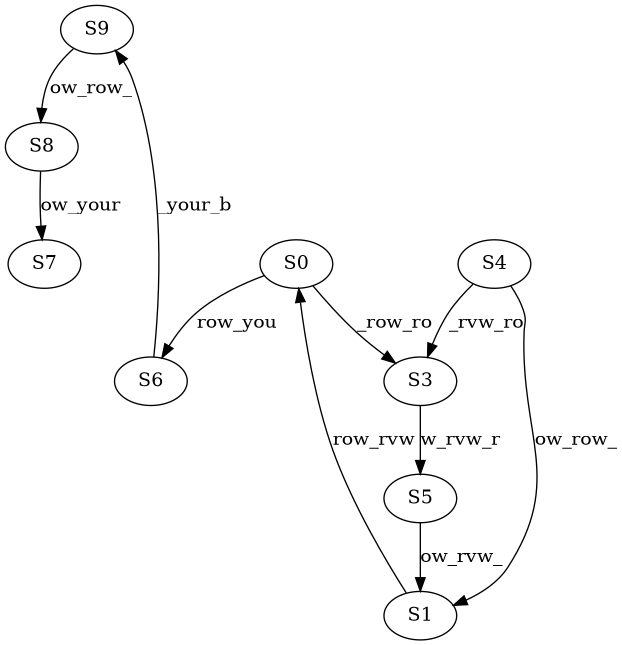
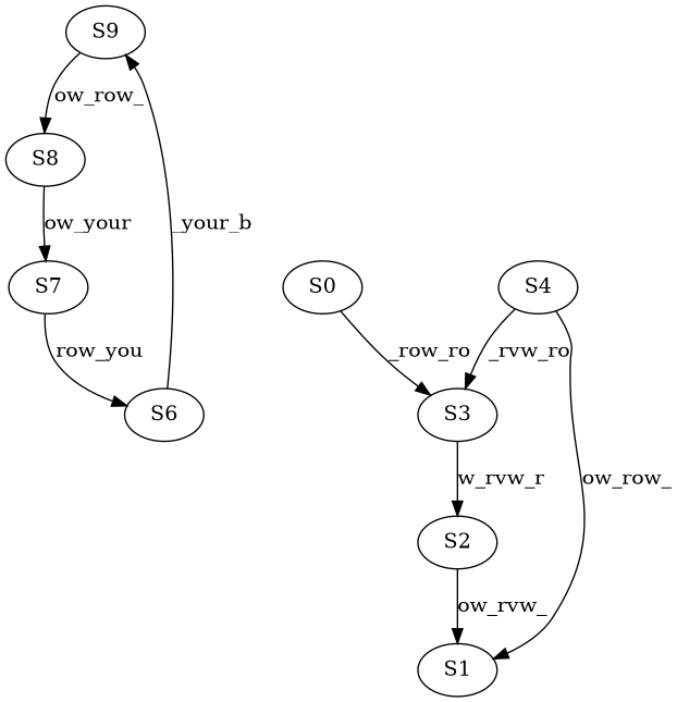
  strict digraph {
    S9
    S8
    S7
    S6
    S4
    S1
    S3
    S0
-   S2 [label=S5]
+   S2
    S9 -> S8 [label=ow_row_]
    S8 -> S7 [label=ow_your]
-   S0 -> S6 [label=row_you]
+   S7 -> S6 [label=row_you]
    S6 -> S9 [label=_your_b]
    S4 -> S1 [label=ow_row_]
    S4 -> S3 [label=_rvw_ro]
-   S1 -> S0 [label=row_rvw]
    S3 -> S2 [label=w_rvw_r]
    S0 -> S3 [label=_row_ro]
    S2 -> S1 [label=ow_rvw_]
  }
